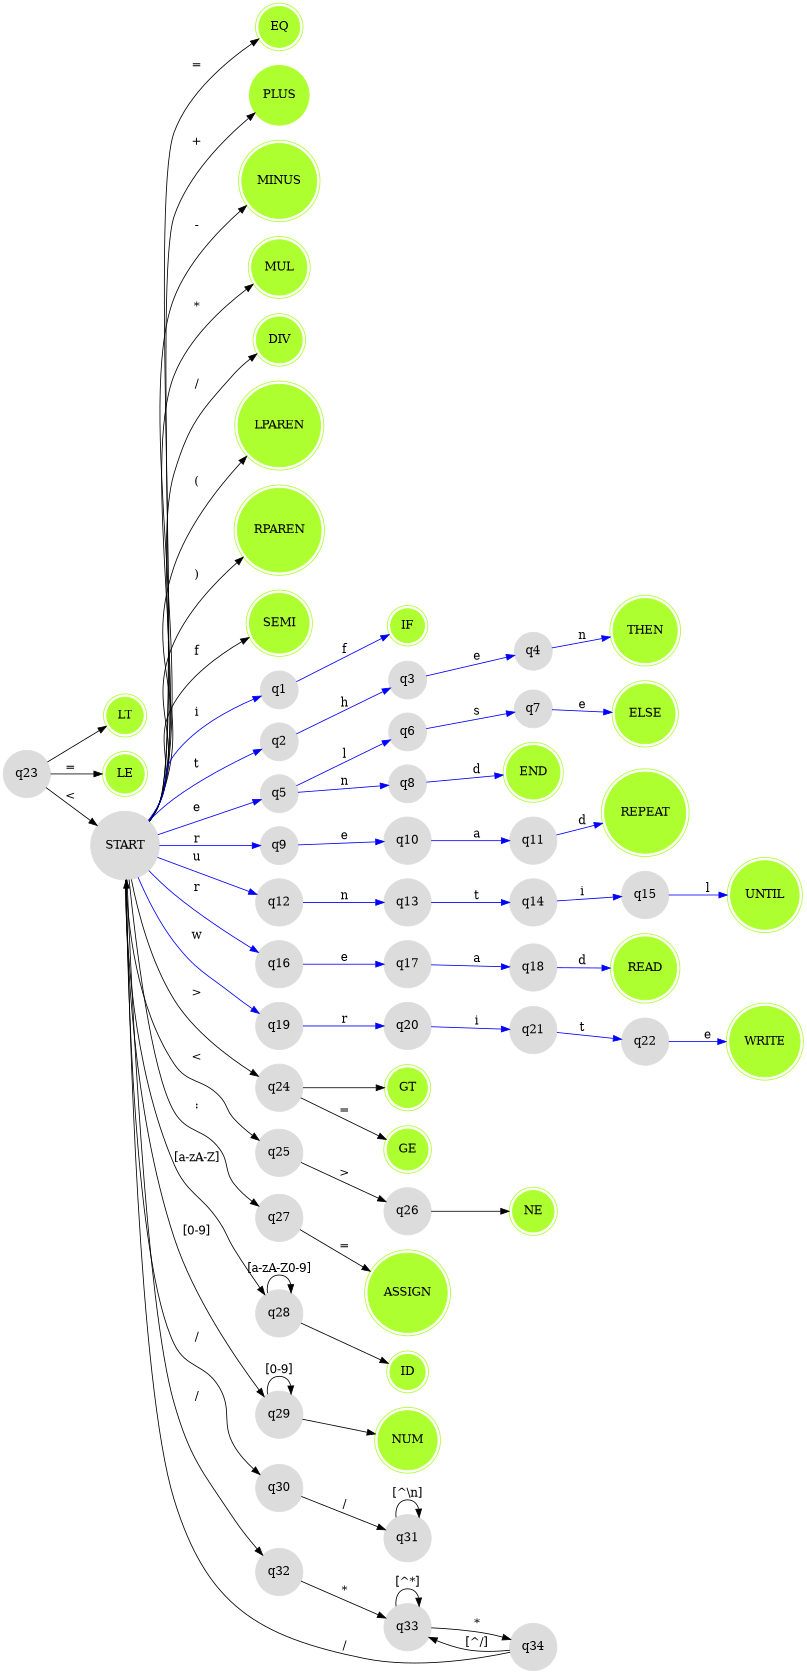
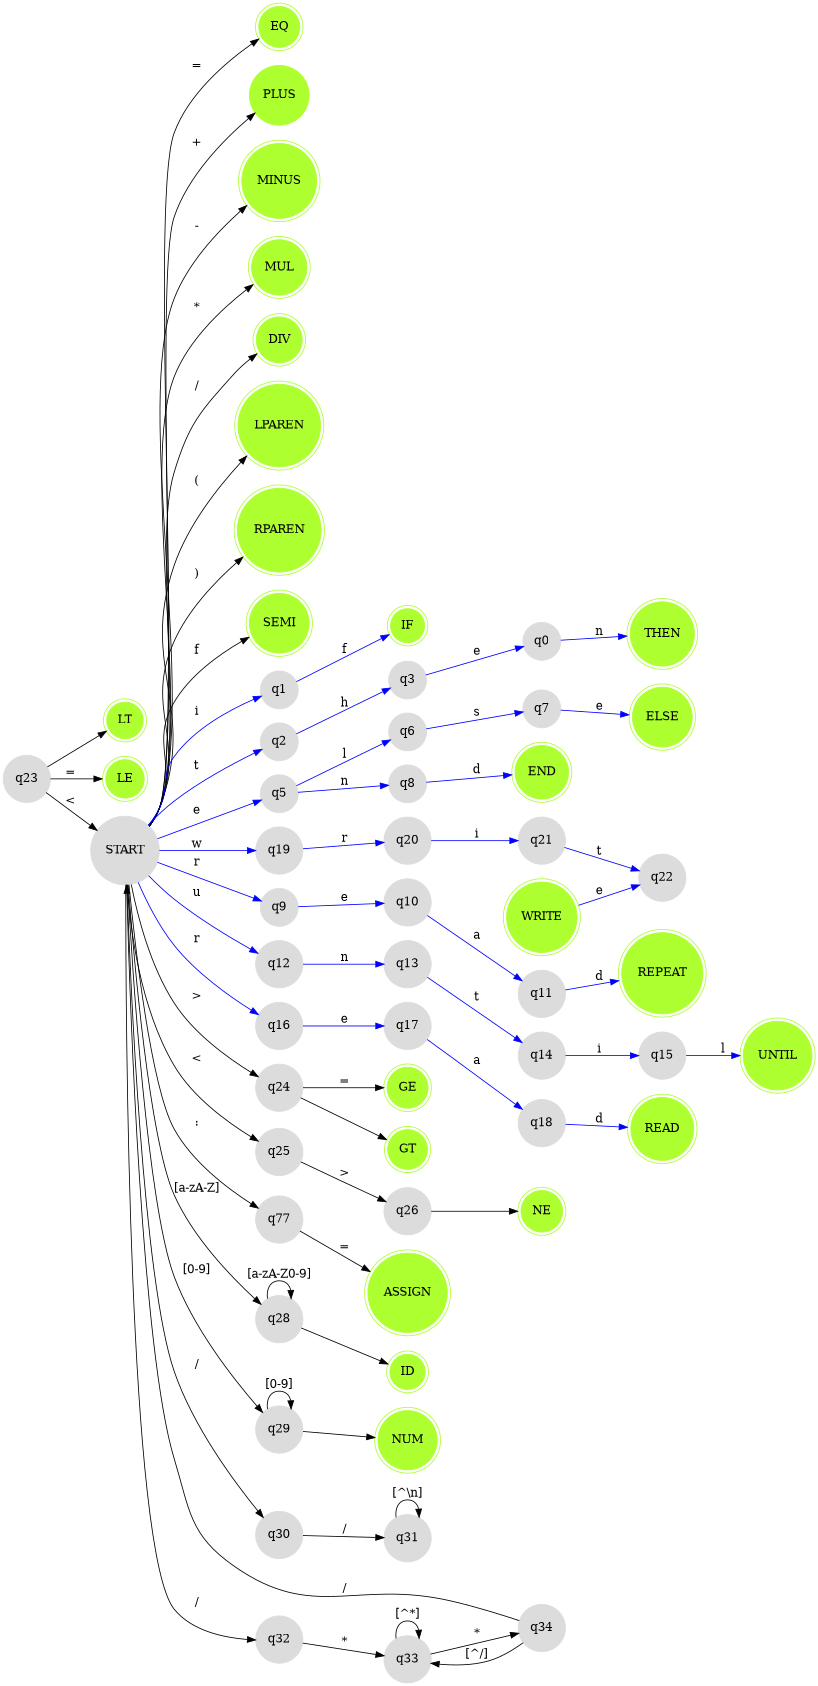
  digraph {
    rankdir=LR
    node [color=gainsboro shape=circle style=filled]
    IF [color=greenyellow shape=doublecircle]
    THEN [color=greenyellow shape=doublecircle]
    ELSE [color=greenyellow shape=doublecircle]
    END [color=greenyellow shape=doublecircle]
    REPEAT [color=greenyellow shape=doublecircle]
    UNTIL [color=greenyellow shape=doublecircle]
    READ [color=greenyellow shape=doublecircle]
    WRITE [color=greenyellow shape=doublecircle]
    LT [color=greenyellow shape=doublecircle]
    LE [color=greenyellow shape=doublecircle]
    EQ [color=greenyellow shape=doublecircle]
    NE [color=greenyellow shape=doublecircle]
    GT [color=greenyellow shape=doublecircle]
    GE [color=greenyellow shape=doublecircle]
    PLUS [color=greenyellow]
    MINUS [color=greenyellow shape=doublecircle]
    MUL [color=greenyellow shape=doublecircle]
    DIV [color=greenyellow shape=doublecircle]
    ASSIGN [color=greenyellow shape=doublecircle]
    LPAREN [color=greenyellow shape=doublecircle]
    RPAREN [color=greenyellow shape=doublecircle]
    SEMI [color=greenyellow shape=doublecircle]
    ID [color=greenyellow shape=doublecircle]
    NUM [color=greenyellow shape=doublecircle]
    n25 [label=START]
    q1
    q2
    q5
    q9
    q12
    q16
    q19
    q24
    q25
-   q27
+   q27 [label=q77]
    q28
    q29
    q30
    q32
    q3
    q6
    q8
    q10
    q13
    q17
    q20
    q23
    q26
    q31
    q33
-   q4
+   q4 [label=q0]
    q7
    q11
    q14
    q15
    q18
    q21
    q22
    q34
    n25 -> EQ [label="="]
    n25 -> PLUS [label="+"]
    n25 -> MINUS [label="-"]
    n25 -> MUL [label="*"]
    n25 -> DIV [label="/"]
    n25 -> LPAREN [label="("]
    n25 -> RPAREN [label=")"]
    n25 -> SEMI [label=f]
    n25 -> q1 [color=blue label=i]
    n25 -> q2 [color=blue label=t]
    n25 -> q5 [color=blue label=e]
    n25 -> q9 [color=blue label=r]
    n25 -> q12 [color=blue label=u]
    n25 -> q16 [color=blue label=r]
    n25 -> q19 [color=blue label=w]
    n25 -> q24 [label=">"]
    n25 -> q25 [label="<"]
    n25 -> q27 [label=":"]
    n25 -> q28 [label="[a-zA-Z]"]
    n25 -> q29 [label="[0-9]"]
    n25 -> q30 [label="/"]
    n25 -> q32 [label="/"]
    q1 -> IF [color=blue label=f]
    q2 -> q3 [color=blue label=h]
    q5 -> q6 [color=blue label=l]
    q5 -> q8 [color=blue label=n]
    q9 -> q10 [color=blue label=e]
    q12 -> q13 [color=blue label=n]
    q16 -> q17 [color=blue label=e]
    q19 -> q20 [color=blue label=r]
    q24 -> GT [label=" "]
    q24 -> GE [label="="]
    q25 -> q26 [label=">"]
    q27 -> ASSIGN [label="="]
    q28 -> ID [label=" "]
    q28 -> q28 [label="[a-zA-Z0-9]"]
    q29 -> NUM [label=" "]
    q29 -> q29 [label="[0-9]"]
    q30 -> q31 [label="/"]
    q32 -> q33 [label="*"]
    q3 -> q4 [color=blue label=e]
    q6 -> q7 [color=blue label=s]
    q8 -> END [color=blue label=d]
    q10 -> q11 [color=blue label=a]
    q13 -> q14 [color=blue label=t]
    q17 -> q18 [color=blue label=a]
    q20 -> q21 [color=blue label=i]
    q23 -> LT [label=" "]
    q23 -> LE [label="="]
    q23 -> n25 [label="<"]
    q26 -> NE [label=" "]
    q31 -> q31 [label="[^\\n]"]
    q33 -> q33 [label="[^*]"]
    q33 -> q34 [label="*"]
    q4 -> THEN [color=blue label=n]
    q7 -> ELSE [color=blue label=e]
    q11 -> REPEAT [color=blue label=d]
    q14 -> q15 [color=blue label=i]
    q15 -> UNTIL [color=blue label=l]
    q18 -> READ [color=blue label=d]
    q21 -> q22 [color=blue label=t]
-   q22 -> WRITE [color=blue label=e]
+   WRITE -> q22 [color=blue label=e]
    q34 -> n25 [label="/"]
    q34 -> q33 [label="[^/]"]
  }
